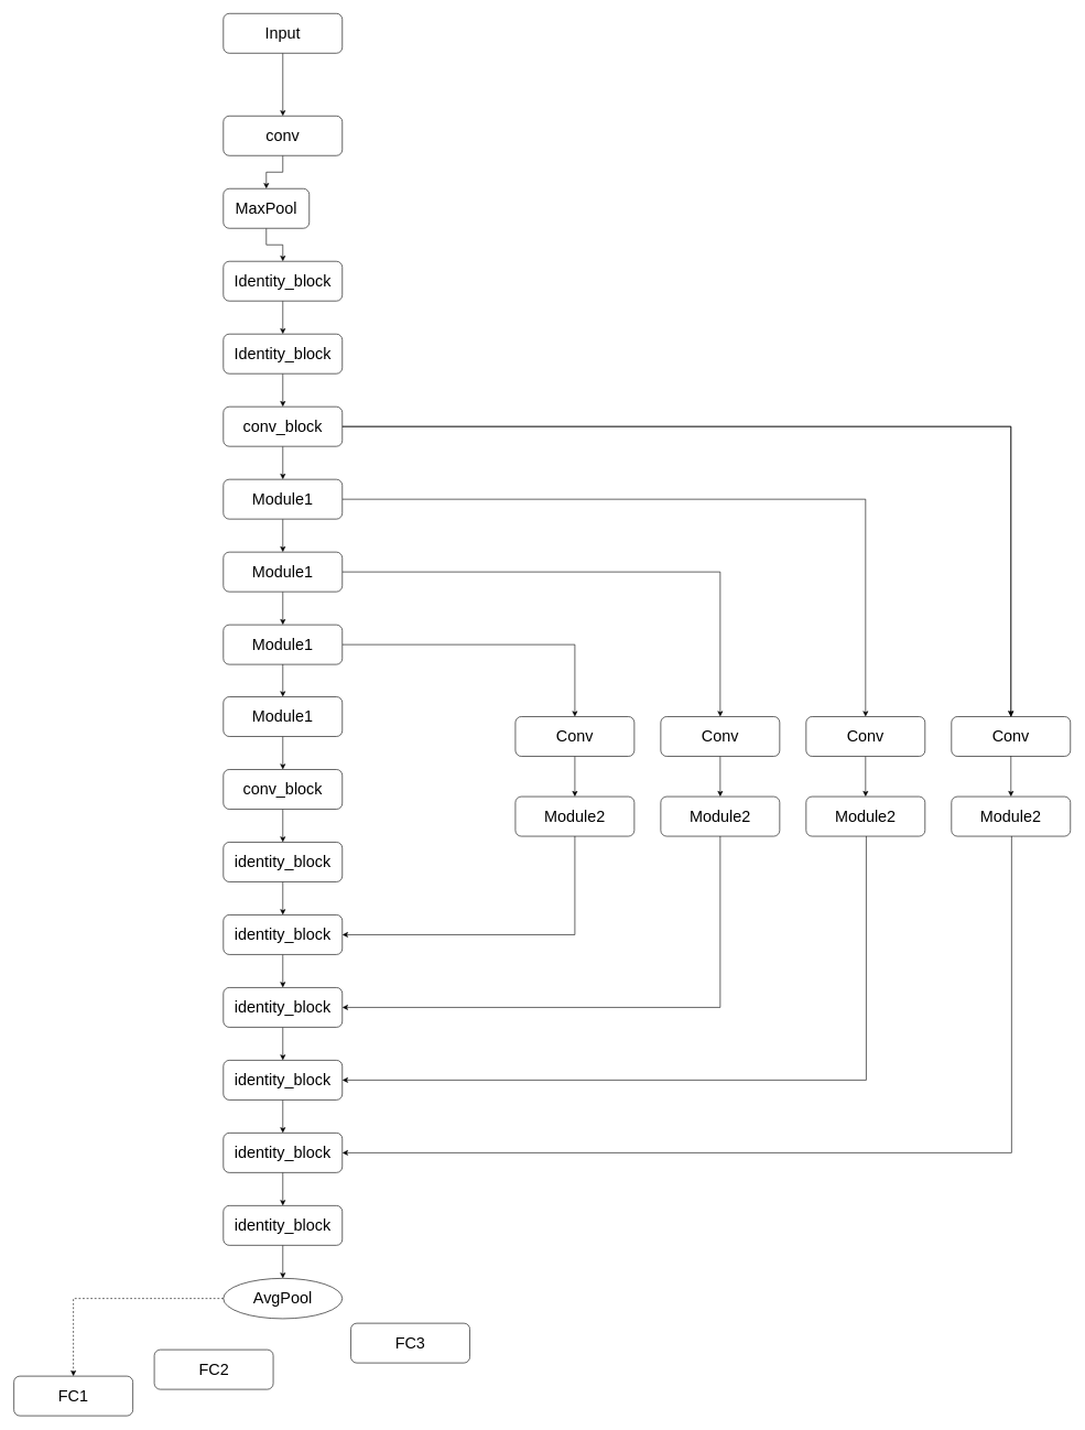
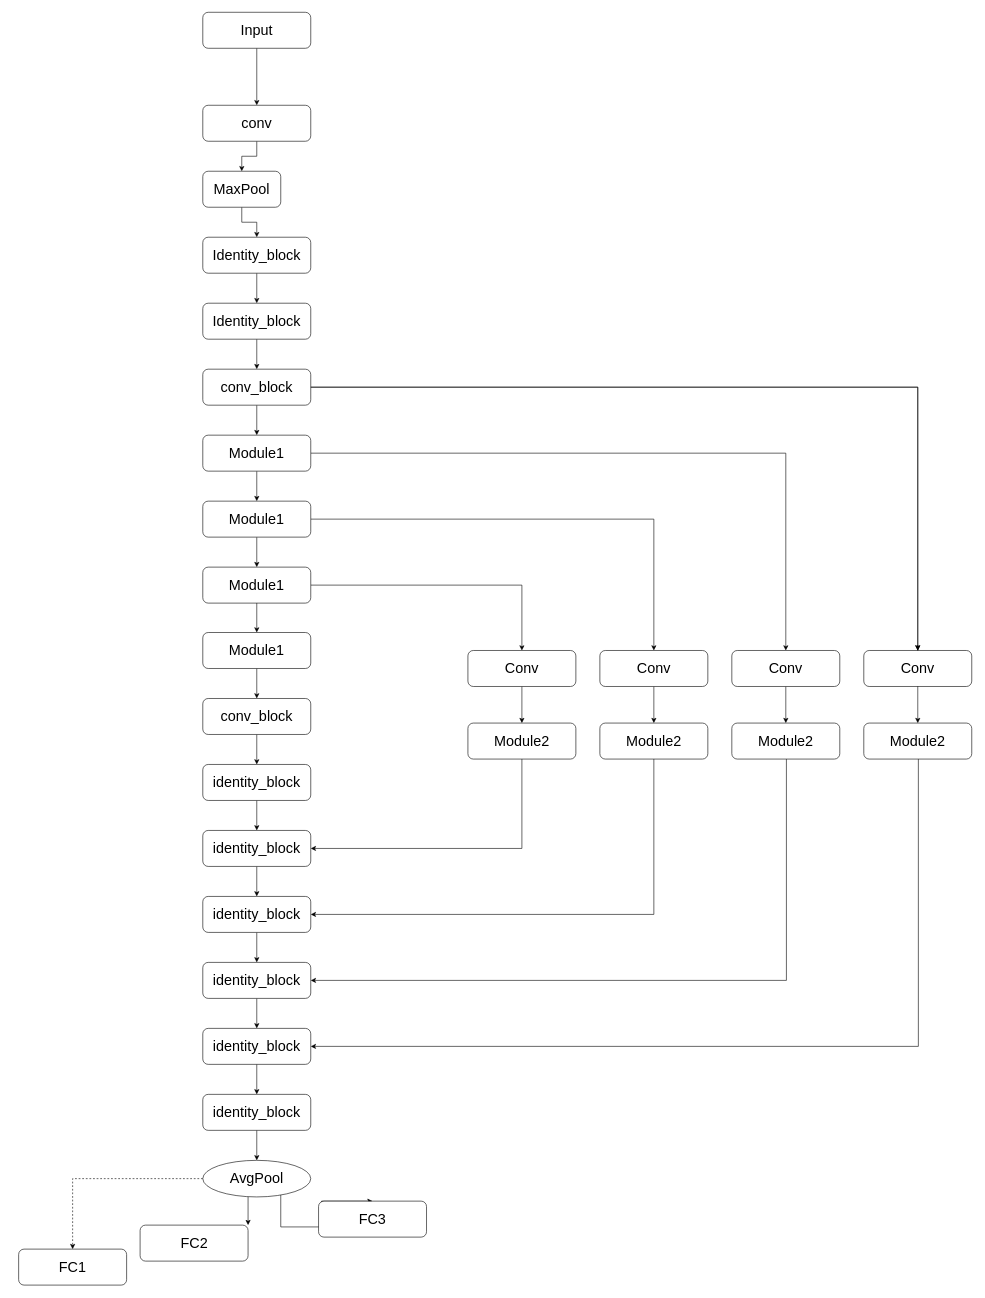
  <mxCell id="0" />
  <mxCell id="1" parent="0" />
  <mxCell id="2" value="" style="edgeStyle=orthogonalEdgeStyle;rounded=0;orthogonalLoop=1;jettySize=auto;html=1;" parent="1" source="3" target="7" edge="1"><mxGeometry relative="1" as="geometry" /></mxCell>
  <mxCell id="3" value="&lt;span style=&quot;font-size: 24px&quot;&gt;conv&lt;/span&gt;" style="rounded=1;whiteSpace=wrap;html=1;" parent="1" vertex="1"><mxGeometry x="337" y="175" width="180" height="60" as="geometry" /></mxCell>
  <mxCell id="4" value="" style="edgeStyle=orthogonalEdgeStyle;rounded=0;orthogonalLoop=1;jettySize=auto;html=1;" parent="1" source="5" target="3" edge="1"><mxGeometry relative="1" as="geometry" /></mxCell>
  <mxCell id="5" value="&lt;font style=&quot;font-size: 24px&quot;&gt;Input&lt;/font&gt;" style="rounded=1;whiteSpace=wrap;html=1;" parent="1" vertex="1"><mxGeometry x="337" y="20" width="180" height="60" as="geometry" /></mxCell>
  <mxCell id="6" value="" style="edgeStyle=orthogonalEdgeStyle;rounded=0;orthogonalLoop=1;jettySize=auto;html=1;" parent="1" source="7" target="9" edge="1"><mxGeometry relative="1" as="geometry" /></mxCell>
  <mxCell id="7" value="&lt;span style=&quot;font-size: 24px&quot;&gt;MaxPool&lt;/span&gt;" style="rounded=1;whiteSpace=wrap;html=1;" parent="1" vertex="1"><mxGeometry x="337" y="285" width="130" height="60" as="geometry" /></mxCell>
  <mxCell id="8" value="" style="edgeStyle=orthogonalEdgeStyle;rounded=0;orthogonalLoop=1;jettySize=auto;html=1;" edge="1" parent="1" source="9" target="11"><mxGeometry relative="1" as="geometry" /></mxCell>
  <mxCell id="9" value="&lt;font style=&quot;font-size: 24px&quot;&gt;Identity_block&lt;/font&gt;" style="rounded=1;whiteSpace=wrap;html=1;" parent="1" vertex="1"><mxGeometry x="337" y="395" width="180" height="60" as="geometry" /></mxCell>
  <mxCell id="10" value="" style="edgeStyle=orthogonalEdgeStyle;rounded=0;orthogonalLoop=1;jettySize=auto;html=1;" edge="1" parent="1" source="11" target="15"><mxGeometry relative="1" as="geometry" /></mxCell>
  <mxCell id="11" value="&lt;font style=&quot;font-size: 24px&quot;&gt;Identity_block&lt;/font&gt;" style="rounded=1;whiteSpace=wrap;html=1;" vertex="1" parent="1"><mxGeometry x="337" y="505" width="180" height="60" as="geometry" /></mxCell>
  <mxCell id="12" value="" style="edgeStyle=orthogonalEdgeStyle;rounded=0;orthogonalLoop=1;jettySize=auto;html=1;" edge="1" parent="1" source="15" target="20"><mxGeometry relative="1" as="geometry" /></mxCell>
  <mxCell id="13" value="" style="edgeStyle=orthogonalEdgeStyle;rounded=0;orthogonalLoop=1;jettySize=auto;html=1;exitX=0.5;exitY=1;exitDx=0;exitDy=0;" edge="1" parent="1" source="62" target="17"><mxGeometry relative="1" as="geometry"><mxPoint x="1529" y="1075" as="sourcePoint" /><Array as="points"><mxPoint x="1529" y="1075" /><mxPoint x="1529" y="1075" /></Array></mxGeometry></mxCell>
  <mxCell id="14" value="" style="edgeStyle=orthogonalEdgeStyle;rounded=0;orthogonalLoop=1;jettySize=auto;html=1;" edge="1" parent="1" source="15" target="62"><mxGeometry relative="1" as="geometry" /></mxCell>
  <mxCell id="15" value="&lt;font style=&quot;font-size: 24px&quot;&gt;conv_block&lt;/font&gt;" style="rounded=1;whiteSpace=wrap;html=1;" vertex="1" parent="1"><mxGeometry x="337" y="615" width="180" height="60" as="geometry" /></mxCell>
  <mxCell id="16" value="" style="edgeStyle=orthogonalEdgeStyle;rounded=0;orthogonalLoop=1;jettySize=auto;html=1;entryX=1;entryY=0.5;entryDx=0;entryDy=0;" edge="1" parent="1" source="17" target="52"><mxGeometry relative="1" as="geometry"><mxPoint x="1607" y="1345" as="targetPoint" /><Array as="points"><mxPoint x="1530" y="1744" /></Array></mxGeometry></mxCell>
  <mxCell id="17" value="&lt;font style=&quot;font-size: 24px&quot;&gt;Module2&lt;/font&gt;" style="rounded=1;whiteSpace=wrap;html=1;" vertex="1" parent="1"><mxGeometry x="1439" y="1205" width="180" height="60" as="geometry" /></mxCell>
  <mxCell id="18" value="" style="edgeStyle=orthogonalEdgeStyle;rounded=0;orthogonalLoop=1;jettySize=auto;html=1;" edge="1" parent="1" source="20" target="27"><mxGeometry relative="1" as="geometry" /></mxCell>
  <mxCell id="19" value="" style="edgeStyle=orthogonalEdgeStyle;rounded=0;orthogonalLoop=1;jettySize=auto;html=1;" edge="1" parent="1" source="20" target="22"><mxGeometry relative="1" as="geometry" /></mxCell>
  <mxCell id="20" value="&lt;font style=&quot;font-size: 24px&quot;&gt;Module1&lt;/font&gt;" style="rounded=1;whiteSpace=wrap;html=1;" vertex="1" parent="1"><mxGeometry x="337" y="725" width="180" height="60" as="geometry" /></mxCell>
  <mxCell id="21" value="" style="edgeStyle=orthogonalEdgeStyle;rounded=0;orthogonalLoop=1;jettySize=auto;html=1;" edge="1" parent="1" source="22" target="24"><mxGeometry relative="1" as="geometry" /></mxCell>
  <mxCell id="22" value="&lt;font style=&quot;font-size: 24px&quot;&gt;Conv&lt;/font&gt;" style="rounded=1;whiteSpace=wrap;html=1;" vertex="1" parent="1"><mxGeometry x="1219" y="1084" width="180" height="60" as="geometry" /></mxCell>
  <mxCell id="23" value="" style="edgeStyle=orthogonalEdgeStyle;rounded=0;orthogonalLoop=1;jettySize=auto;html=1;entryX=1;entryY=0.5;entryDx=0;entryDy=0;" edge="1" parent="1" source="24" target="50"><mxGeometry relative="1" as="geometry"><mxPoint x="1387" y="1345" as="targetPoint" /><Array as="points"><mxPoint x="1310" y="1634" /></Array></mxGeometry></mxCell>
  <mxCell id="24" value="&lt;font style=&quot;font-size: 24px&quot;&gt;Module2&lt;/font&gt;" style="rounded=1;whiteSpace=wrap;html=1;" vertex="1" parent="1"><mxGeometry x="1219" y="1205" width="180" height="60" as="geometry" /></mxCell>
  <mxCell id="25" value="" style="edgeStyle=orthogonalEdgeStyle;rounded=0;orthogonalLoop=1;jettySize=auto;html=1;" edge="1" parent="1" source="27" target="34"><mxGeometry relative="1" as="geometry" /></mxCell>
  <mxCell id="26" value="" style="edgeStyle=orthogonalEdgeStyle;rounded=0;orthogonalLoop=1;jettySize=auto;html=1;" edge="1" parent="1" source="27" target="29"><mxGeometry relative="1" as="geometry" /></mxCell>
  <mxCell id="27" value="&lt;font style=&quot;font-size: 24px&quot;&gt;Module1&lt;/font&gt;" style="rounded=1;whiteSpace=wrap;html=1;" vertex="1" parent="1"><mxGeometry x="337" y="835" width="180" height="60" as="geometry" /></mxCell>
  <mxCell id="28" value="" style="edgeStyle=orthogonalEdgeStyle;rounded=0;orthogonalLoop=1;jettySize=auto;html=1;" edge="1" parent="1" source="29" target="31"><mxGeometry relative="1" as="geometry" /></mxCell>
  <mxCell id="29" value="&lt;font style=&quot;font-size: 24px&quot;&gt;Conv&lt;/font&gt;" style="rounded=1;whiteSpace=wrap;html=1;" vertex="1" parent="1"><mxGeometry x="999" y="1084" width="180" height="60" as="geometry" /></mxCell>
  <mxCell id="30" value="" style="edgeStyle=orthogonalEdgeStyle;rounded=0;orthogonalLoop=1;jettySize=auto;html=1;entryX=1;entryY=0.5;entryDx=0;entryDy=0;" edge="1" parent="1" source="31" target="48"><mxGeometry relative="1" as="geometry"><mxPoint x="1157" y="1345" as="targetPoint" /><Array as="points"><mxPoint x="1089" y="1524" /></Array></mxGeometry></mxCell>
  <mxCell id="31" value="&lt;font style=&quot;font-size: 24px&quot;&gt;Module2&lt;/font&gt;" style="rounded=1;whiteSpace=wrap;html=1;" vertex="1" parent="1"><mxGeometry x="999" y="1205" width="180" height="60" as="geometry" /></mxCell>
  <mxCell id="32" value="" style="edgeStyle=orthogonalEdgeStyle;rounded=0;orthogonalLoop=1;jettySize=auto;html=1;" edge="1" parent="1" source="34" target="40"><mxGeometry relative="1" as="geometry" /></mxCell>
  <mxCell id="33" value="" style="edgeStyle=orthogonalEdgeStyle;rounded=0;orthogonalLoop=1;jettySize=auto;html=1;" edge="1" parent="1" source="34" target="36"><mxGeometry relative="1" as="geometry" /></mxCell>
  <mxCell id="34" value="&lt;font style=&quot;font-size: 24px&quot;&gt;Module1&lt;/font&gt;" style="rounded=1;whiteSpace=wrap;html=1;" vertex="1" parent="1"><mxGeometry x="337" y="945" width="180" height="60" as="geometry" /></mxCell>
  <mxCell id="35" value="" style="edgeStyle=orthogonalEdgeStyle;rounded=0;orthogonalLoop=1;jettySize=auto;html=1;" edge="1" parent="1" source="36" target="37"><mxGeometry relative="1" as="geometry" /></mxCell>
  <mxCell id="36" value="&lt;font style=&quot;font-size: 24px&quot;&gt;Conv&lt;/font&gt;" style="rounded=1;whiteSpace=wrap;html=1;" vertex="1" parent="1"><mxGeometry x="779" y="1084" width="180" height="60" as="geometry" /></mxCell>
  <mxCell id="37" value="&lt;font style=&quot;font-size: 24px&quot;&gt;Module2&lt;/font&gt;" style="rounded=1;whiteSpace=wrap;html=1;" vertex="1" parent="1"><mxGeometry x="779" y="1205" width="180" height="60" as="geometry" /></mxCell>
  <mxCell id="38" value="" style="edgeStyle=orthogonalEdgeStyle;rounded=0;orthogonalLoop=1;jettySize=auto;html=1;entryX=1;entryY=0.5;entryDx=0;entryDy=0;exitX=0.5;exitY=1;exitDx=0;exitDy=0;" edge="1" parent="1" source="37" target="46"><mxGeometry relative="1" as="geometry"><mxPoint x="947" y="1405" as="sourcePoint" /><mxPoint x="947" y="1485" as="targetPoint" /><Array as="points"><mxPoint x="869" y="1414" /></Array></mxGeometry></mxCell>
  <mxCell id="39" value="" style="edgeStyle=orthogonalEdgeStyle;rounded=0;orthogonalLoop=1;jettySize=auto;html=1;" edge="1" parent="1" source="40" target="42"><mxGeometry relative="1" as="geometry" /></mxCell>
  <mxCell id="40" value="&lt;font style=&quot;font-size: 24px&quot;&gt;Module1&lt;/font&gt;" style="rounded=1;whiteSpace=wrap;html=1;" vertex="1" parent="1"><mxGeometry x="337" y="1054" width="180" height="60" as="geometry" /></mxCell>
  <mxCell id="41" value="" style="edgeStyle=orthogonalEdgeStyle;rounded=0;orthogonalLoop=1;jettySize=auto;html=1;" edge="1" parent="1" source="42" target="44"><mxGeometry relative="1" as="geometry" /></mxCell>
  <mxCell id="42" value="&lt;font style=&quot;font-size: 24px&quot;&gt;conv_block&lt;/font&gt;" style="rounded=1;whiteSpace=wrap;html=1;" vertex="1" parent="1"><mxGeometry x="337" y="1164" width="180" height="60" as="geometry" /></mxCell>
  <mxCell id="43" value="" style="edgeStyle=orthogonalEdgeStyle;rounded=0;orthogonalLoop=1;jettySize=auto;html=1;" edge="1" parent="1" source="44" target="46"><mxGeometry relative="1" as="geometry" /></mxCell>
  <mxCell id="44" value="&lt;font style=&quot;font-size: 24px&quot;&gt;identity_block&lt;/font&gt;" style="rounded=1;whiteSpace=wrap;html=1;" vertex="1" parent="1"><mxGeometry x="337" y="1274" width="180" height="60" as="geometry" /></mxCell>
  <mxCell id="45" value="" style="edgeStyle=orthogonalEdgeStyle;rounded=0;orthogonalLoop=1;jettySize=auto;html=1;" edge="1" parent="1" source="46" target="48"><mxGeometry relative="1" as="geometry" /></mxCell>
  <mxCell id="46" value="&lt;font style=&quot;font-size: 24px&quot;&gt;identity_block&lt;/font&gt;" style="rounded=1;whiteSpace=wrap;html=1;" vertex="1" parent="1"><mxGeometry x="337" y="1384" width="180" height="60" as="geometry" /></mxCell>
  <mxCell id="47" value="" style="edgeStyle=orthogonalEdgeStyle;rounded=0;orthogonalLoop=1;jettySize=auto;html=1;" edge="1" parent="1" source="48" target="50"><mxGeometry relative="1" as="geometry" /></mxCell>
  <mxCell id="48" value="&lt;font style=&quot;font-size: 24px&quot;&gt;identity_block&lt;/font&gt;" style="rounded=1;whiteSpace=wrap;html=1;" vertex="1" parent="1"><mxGeometry x="337" y="1494" width="180" height="60" as="geometry" /></mxCell>
  <mxCell id="49" value="" style="edgeStyle=orthogonalEdgeStyle;rounded=0;orthogonalLoop=1;jettySize=auto;html=1;" edge="1" parent="1" source="50" target="52"><mxGeometry relative="1" as="geometry" /></mxCell>
  <mxCell id="50" value="&lt;font style=&quot;font-size: 24px&quot;&gt;identity_block&lt;/font&gt;" style="rounded=1;whiteSpace=wrap;html=1;" vertex="1" parent="1"><mxGeometry x="337" y="1604" width="180" height="60" as="geometry" /></mxCell>
  <mxCell id="51" value="" style="edgeStyle=orthogonalEdgeStyle;rounded=0;orthogonalLoop=1;jettySize=auto;html=1;" edge="1" parent="1" source="52" target="54"><mxGeometry relative="1" as="geometry" /></mxCell>
  <mxCell id="52" value="&lt;font style=&quot;font-size: 24px&quot;&gt;identity_block&lt;/font&gt;" style="rounded=1;whiteSpace=wrap;html=1;" vertex="1" parent="1"><mxGeometry x="337" y="1714" width="180" height="60" as="geometry" /></mxCell>
  <mxCell id="53" value="" style="edgeStyle=orthogonalEdgeStyle;rounded=0;orthogonalLoop=1;jettySize=auto;html=1;" edge="1" parent="1" source="54" target="58"><mxGeometry relative="1" as="geometry" /></mxCell>
  <mxCell id="54" value="&lt;font style=&quot;font-size: 24px&quot;&gt;identity_block&lt;/font&gt;" style="rounded=1;whiteSpace=wrap;html=1;" vertex="1" parent="1"><mxGeometry x="337" y="1824" width="180" height="60" as="geometry" /></mxCell>
  <mxCell id="55" value="" style="edgeStyle=orthogonalEdgeStyle;rounded=0;orthogonalLoop=1;jettySize=auto;html=1;dashed=1;" edge="1" parent="1" source="58" target="59"><mxGeometry relative="1" as="geometry"><mxPoint x="427" y="2074" as="targetPoint" /></mxGeometry></mxCell>
+ <mxCell id="56" value="" style="edgeStyle=orthogonalEdgeStyle;rounded=0;orthogonalLoop=1;jettySize=auto;html=1;" edge="1" parent="1" source="58" target="61"><mxGeometry relative="1" as="geometry"><mxPoint x="427" y="2075" as="targetPoint" /><Array as="points"><mxPoint x="387" y="2045" /><mxPoint x="323" y="2045" /></Array></mxGeometry></mxCell>
+ <mxCell id="57" style="edgeStyle=orthogonalEdgeStyle;rounded=0;orthogonalLoop=1;jettySize=auto;html=1;entryX=0.5;entryY=0;entryDx=0;entryDy=0;" edge="1" parent="1" source="58" target="60"><mxGeometry relative="1" as="geometry"><mxPoint x="387" y="2015" as="targetPoint" /><Array as="points"><mxPoint x="467" y="2045" /><mxPoint x="535" y="2045" /></Array></mxGeometry></mxCell>
  <mxCell id="58" value="&lt;span style=&quot;font-size: 24px&quot;&gt;AvgPool&lt;/span&gt;" style="ellipse;whiteSpace=wrap;html=1;" vertex="1" parent="1"><mxGeometry x="337" y="1934" width="180" height="61" as="geometry" /></mxCell>
- <mxCell id="59" value="&lt;span style=&quot;font-size: 24px&quot;&gt;FC1&lt;/span&gt;" style="rounded=1;whiteSpace=wrap;html=1;" vertex="1" parent="1"><mxGeometry x="20" y="2082" width="180" height="60" as="geometry" /></mxCell>
+ <mxCell id="59" value="&lt;span style=&quot;font-size: 24px&quot;&gt;FC1&lt;/span&gt;" style="rounded=1;whiteSpace=wrap;html=1;" vertex="1" parent="1"><mxGeometry x="30" y="2082" width="180" height="60" as="geometry" /></mxCell>
  <mxCell id="60" value="&lt;span style=&quot;font-size: 24px&quot;&gt;FC3&lt;/span&gt;" style="rounded=1;whiteSpace=wrap;html=1;" vertex="1" parent="1"><mxGeometry x="530" y="2002" width="180" height="60" as="geometry" /></mxCell>
  <mxCell id="61" value="&lt;span style=&quot;font-size: 24px&quot;&gt;FC2&lt;/span&gt;" style="rounded=1;whiteSpace=wrap;html=1;" vertex="1" parent="1"><mxGeometry x="232.5" y="2042" width="180" height="60" as="geometry" /></mxCell>
  <mxCell id="62" value="&lt;font style=&quot;font-size: 24px&quot;&gt;Conv&lt;/font&gt;" style="rounded=1;whiteSpace=wrap;html=1;" vertex="1" parent="1"><mxGeometry x="1439" y="1084" width="180" height="60" as="geometry" /></mxCell>
  <mxCell id="63" value="" style="edgeStyle=orthogonalEdgeStyle;rounded=0;orthogonalLoop=1;jettySize=auto;html=1;" edge="1" parent="1" source="15" target="62"><mxGeometry relative="1" as="geometry"><mxPoint x="517" y="645.353" as="sourcePoint" /><mxPoint x="1528.529" y="1205" as="targetPoint" /></mxGeometry></mxCell>
